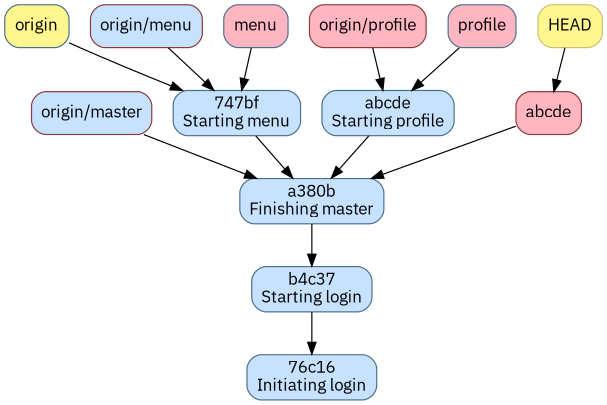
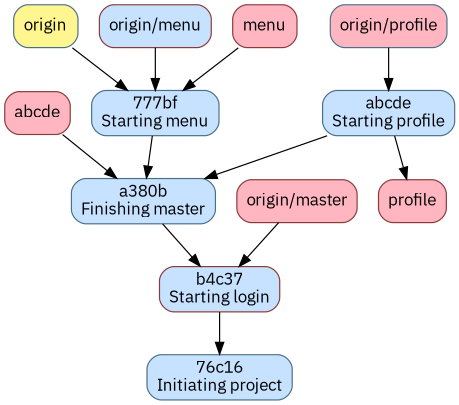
  digraph {
    fontname="IBM Plex Sans"
    node [color=indianred4 fillcolor=slategray1 fontname="IBM Plex Sans" shape=box style="rounded,filled"]
    edge [fontname="IBM Plex Sans"]
    n1 [fillcolor=lightpink label=abcde]
    n2 [color=skyblue4 label="a380b\nFinishing master"]
-   n3 [color=skyblue4 label="b4c37\nStarting login"]
-   n4 [color=skyblue4 label="76c16\nInitiating login"]
-   n5 [color=lightgoldenrod3 fillcolor=khaki1 label=HEAD]
-   n6 [label="origin/master"]
+   n3 [label="b4c37\nStarting login"]
+   n4 [color=skyblue4 label="76c16\nInitiating project"]
+   n6 [fillcolor=lightpink label="origin/master"]
    n7 [color=skyblue4 fillcolor=khaki1 label=origin]
-   n8 [color=skyblue4 label="747bf\nStarting menu"]
+   n8 [color=skyblue4 label="777bf\nStarting menu"]
    n9 [color=skyblue4 label="abcde\nStarting profile"]
    n10 [label="origin/menu"]
-   n11 [fillcolor=lightpink label="origin/profile"]
-   n12 [color=skyblue4 fillcolor=lightpink label=menu]
-   n13 [color=skyblue4 fillcolor=lightpink label=profile]
+   n11 [color=skyblue4 fillcolor=lightpink label="origin/profile"]
+   n12 [fillcolor=lightpink label=menu]
+   n13 [fillcolor=lightpink label=profile]
    n1 -> n2
    n2 -> n3
    n3 -> n4
-   n5 -> n1
-   n6 -> n2
+   n6 -> n3
    n7 -> n8
    n8 -> n2
    n9 -> n2
    n10 -> n8
    n11 -> n9
    n12 -> n8
-   n13 -> n9
+   n9 -> n13
  }
